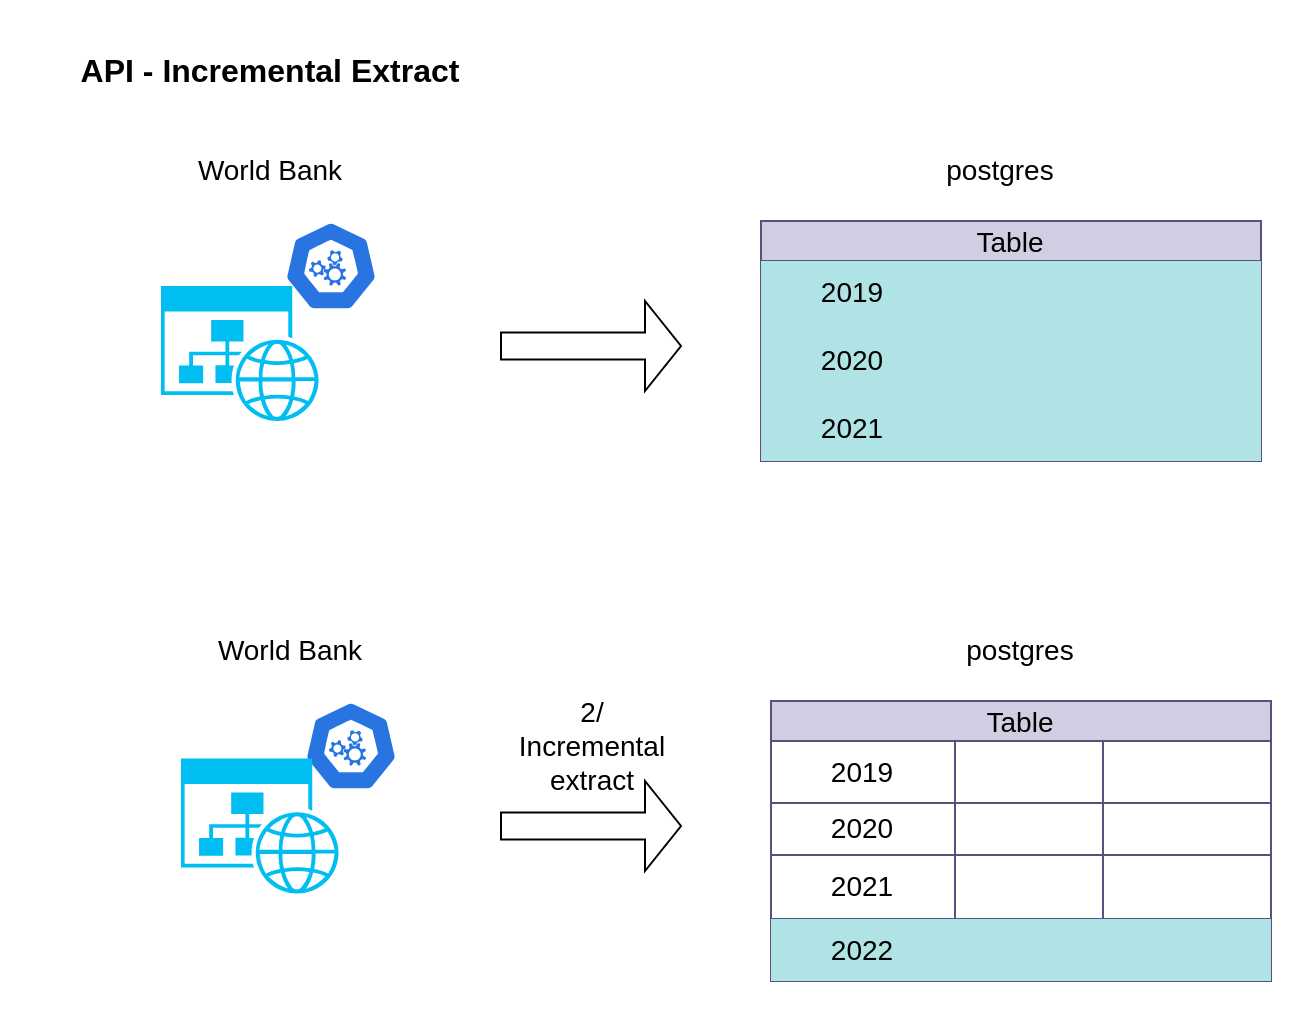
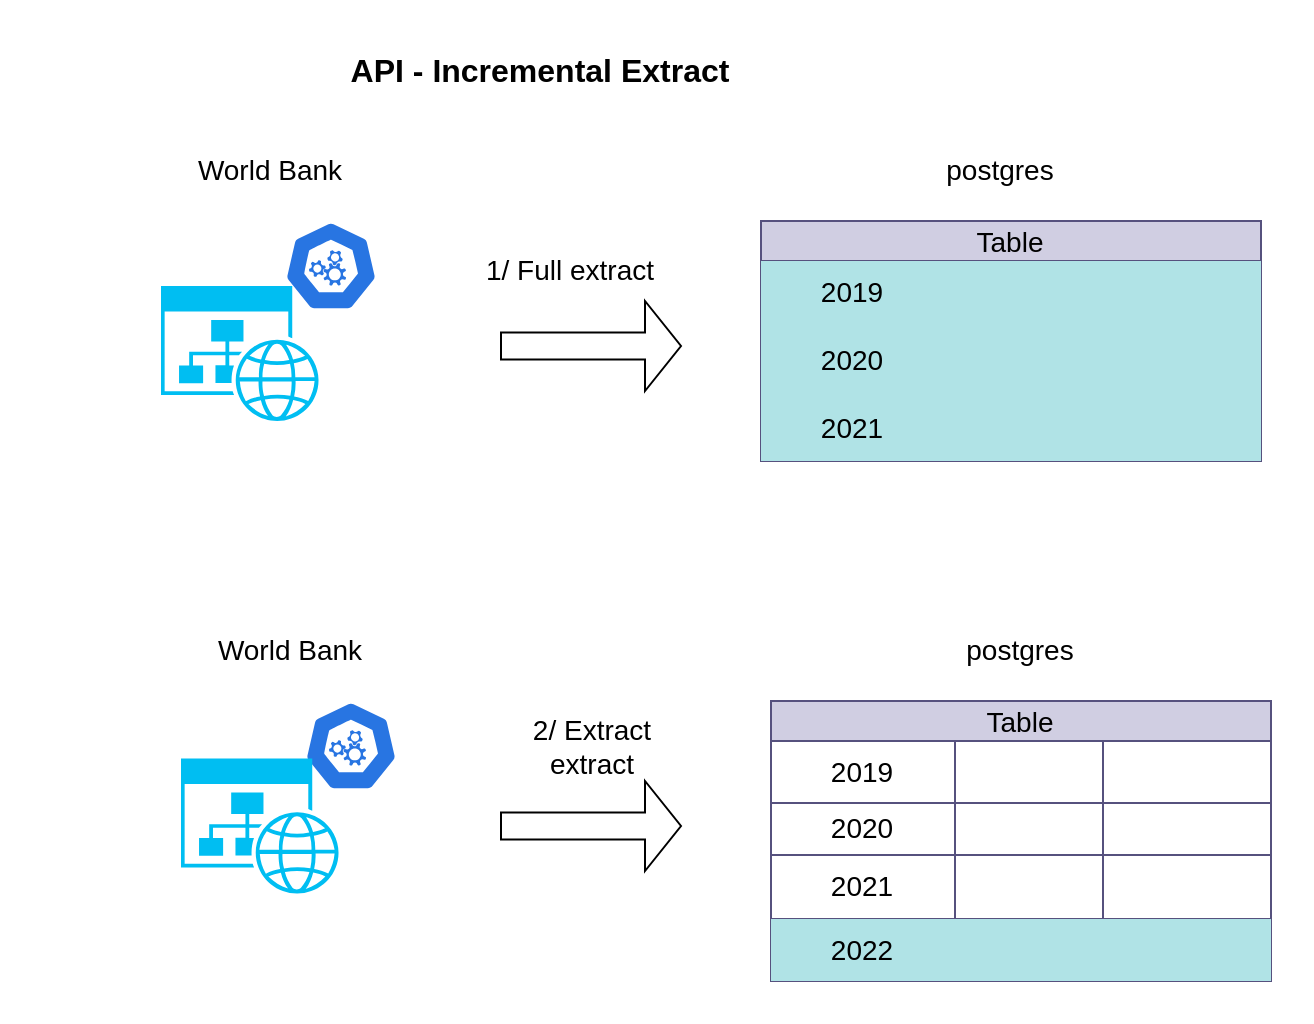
  <mxCell id="0" />
  <mxCell id="1" parent="0" />
  <mxCell id="2" value="" style="rounded=0;whiteSpace=wrap;html=1;aspect=fixed;sketch=0;dashed=0;whitespace=wrap;verticalLabelPosition=bottom;verticalAlign=top;fillColor=#2875E2;strokeColor=#ffffff;points=[[0.005,0.63,0],[0.1,0.2,0],[0.9,0.2,0],[0.5,0,0],[0.995,0.63,0],[0.72,0.99,0],[0.5,1,0],[0.28,0.99,0]];shape=mxgraph.kubernetes.icon2;prIcon=api;" parent="1" vertex="1"><mxGeometry x="120" y="110" width="90" height="45" as="geometry" /></mxCell>
- <mxCell id="3" value="API - Incremental Extract" style="text;html=1;align=center;verticalAlign=middle;whiteSpace=wrap;rounded=0;fontStyle=1;fontSize=16;" parent="1" vertex="1"><mxGeometry x="20" y="20" width="230" height="30" as="geometry" /></mxCell>
+ <mxCell id="3" value="API - Incremental Extract" style="text;html=1;align=center;verticalAlign=middle;whiteSpace=wrap;rounded=0;fontStyle=1;fontSize=16;" parent="1" vertex="1"><mxGeometry x="155" y="20" width="230" height="30" as="geometry" /></mxCell>
  <mxCell id="4" value="World Bank" style="text;html=1;align=center;verticalAlign=middle;whiteSpace=wrap;rounded=0;fontSize=14;" parent="1" vertex="1"><mxGeometry x="95" y="70" width="80" height="30" as="geometry" /></mxCell>
- <mxCell id="5" value="2/ Incremental extract" style="text;html=1;align=center;verticalAlign=middle;whiteSpace=wrap;rounded=0;fontSize=14;" parent="1" vertex="1"><mxGeometry x="251" y="357.5" width="90" height="30" as="geometry" /></mxCell>
+ <mxCell id="5" value="2/ Extract extract" style="text;html=1;align=center;verticalAlign=middle;whiteSpace=wrap;rounded=0;fontSize=14;" parent="1" vertex="1"><mxGeometry x="251" y="357.5" width="90" height="30" as="geometry" /></mxCell>
  <mxCell id="6" value="postgres" style="text;html=1;align=center;verticalAlign=middle;whiteSpace=wrap;rounded=0;fontSize=14;" parent="1" vertex="1"><mxGeometry x="460" y="70" width="80" height="30" as="geometry" /></mxCell>
  <mxCell id="7" value="" style="verticalLabelPosition=bottom;html=1;verticalAlign=top;align=center;strokeColor=none;fillColor=#00BEF2;shape=mxgraph.azure.website_generic;pointerEvents=1;" parent="1" vertex="1"><mxGeometry x="80" y="142.5" width="80" height="67.5" as="geometry" /></mxCell>
  <mxCell id="8" value="" style="shape=singleArrow;whiteSpace=wrap;html=1;" parent="1" vertex="1"><mxGeometry x="250" y="390" width="90" height="45" as="geometry" /></mxCell>
  <mxCell id="9" value="Table" style="shape=table;startSize=20;container=1;collapsible=0;childLayout=tableLayout;strokeColor=#56517e;fontSize=14;fillColor=#d0cee2;" parent="1" vertex="1"><mxGeometry x="385" y="350" width="250" height="140" as="geometry" /></mxCell>
  <mxCell id="10" value="" style="shape=tableRow;horizontal=0;startSize=0;swimlaneHead=0;swimlaneBody=0;strokeColor=inherit;top=0;left=0;bottom=0;right=0;collapsible=0;dropTarget=0;fillColor=none;points=[[0,0.5],[1,0.5]];portConstraint=eastwest;fontSize=14;" parent="9" vertex="1"><mxGeometry y="20" width="250" height="31" as="geometry" /></mxCell>
  <mxCell id="11" value="2019" style="shape=partialRectangle;html=1;whiteSpace=wrap;connectable=0;strokeColor=inherit;overflow=hidden;fillColor=none;top=0;left=0;bottom=0;right=0;pointerEvents=1;fontSize=14;" parent="10" vertex="1"><mxGeometry width="92" height="31" as="geometry"><mxRectangle width="92" height="31" as="alternateBounds" /></mxGeometry></mxCell>
  <mxCell id="12" value="" style="shape=partialRectangle;html=1;whiteSpace=wrap;connectable=0;strokeColor=inherit;overflow=hidden;fillColor=none;top=0;left=0;bottom=0;right=0;pointerEvents=1;fontSize=14;" parent="10" vertex="1"><mxGeometry x="92" width="74" height="31" as="geometry"><mxRectangle width="74" height="31" as="alternateBounds" /></mxGeometry></mxCell>
  <mxCell id="13" value="" style="shape=partialRectangle;html=1;whiteSpace=wrap;connectable=0;strokeColor=inherit;overflow=hidden;fillColor=none;top=0;left=0;bottom=0;right=0;pointerEvents=1;fontSize=14;" parent="10" vertex="1"><mxGeometry x="166" width="84" height="31" as="geometry"><mxRectangle width="84" height="31" as="alternateBounds" /></mxGeometry></mxCell>
  <mxCell id="14" value="" style="shape=tableRow;horizontal=0;startSize=0;swimlaneHead=0;swimlaneBody=0;strokeColor=inherit;top=0;left=0;bottom=0;right=0;collapsible=0;dropTarget=0;fillColor=none;points=[[0,0.5],[1,0.5]];portConstraint=eastwest;fontSize=14;" parent="9" vertex="1"><mxGeometry y="51" width="250" height="26" as="geometry" /></mxCell>
  <mxCell id="15" value="2020" style="shape=partialRectangle;html=1;whiteSpace=wrap;connectable=0;strokeColor=inherit;overflow=hidden;fillColor=none;top=0;left=0;bottom=0;right=0;pointerEvents=1;fontSize=14;" parent="14" vertex="1"><mxGeometry width="92" height="26" as="geometry"><mxRectangle width="92" height="26" as="alternateBounds" /></mxGeometry></mxCell>
  <mxCell id="16" value="" style="shape=partialRectangle;html=1;whiteSpace=wrap;connectable=0;strokeColor=inherit;overflow=hidden;fillColor=none;top=0;left=0;bottom=0;right=0;pointerEvents=1;fontSize=14;" parent="14" vertex="1"><mxGeometry x="92" width="74" height="26" as="geometry"><mxRectangle width="74" height="26" as="alternateBounds" /></mxGeometry></mxCell>
  <mxCell id="17" value="" style="shape=partialRectangle;html=1;whiteSpace=wrap;connectable=0;strokeColor=inherit;overflow=hidden;fillColor=none;top=0;left=0;bottom=0;right=0;pointerEvents=1;fontSize=14;" parent="14" vertex="1"><mxGeometry x="166" width="84" height="26" as="geometry"><mxRectangle width="84" height="26" as="alternateBounds" /></mxGeometry></mxCell>
  <mxCell id="18" value="" style="shape=tableRow;horizontal=0;startSize=0;swimlaneHead=0;swimlaneBody=0;strokeColor=inherit;top=0;left=0;bottom=0;right=0;collapsible=0;dropTarget=0;fillColor=none;points=[[0,0.5],[1,0.5]];portConstraint=eastwest;fontSize=14;" parent="9" vertex="1"><mxGeometry y="77" width="250" height="32" as="geometry" /></mxCell>
  <mxCell id="19" value="2021" style="shape=partialRectangle;html=1;whiteSpace=wrap;connectable=0;strokeColor=inherit;overflow=hidden;fillColor=none;top=0;left=0;bottom=0;right=0;pointerEvents=1;fontSize=14;" parent="18" vertex="1"><mxGeometry width="92" height="32" as="geometry"><mxRectangle width="92" height="32" as="alternateBounds" /></mxGeometry></mxCell>
  <mxCell id="20" value="" style="shape=partialRectangle;html=1;whiteSpace=wrap;connectable=0;strokeColor=inherit;overflow=hidden;fillColor=none;top=0;left=0;bottom=0;right=0;pointerEvents=1;fontSize=14;" parent="18" vertex="1"><mxGeometry x="92" width="74" height="32" as="geometry"><mxRectangle width="74" height="32" as="alternateBounds" /></mxGeometry></mxCell>
  <mxCell id="21" value="" style="shape=partialRectangle;html=1;whiteSpace=wrap;connectable=0;strokeColor=inherit;overflow=hidden;fillColor=none;top=0;left=0;bottom=0;right=0;pointerEvents=1;fontSize=14;" parent="18" vertex="1"><mxGeometry x="166" width="84" height="32" as="geometry"><mxRectangle width="84" height="32" as="alternateBounds" /></mxGeometry></mxCell>
  <mxCell id="22" style="shape=tableRow;horizontal=0;startSize=0;swimlaneHead=0;swimlaneBody=0;strokeColor=inherit;top=0;left=0;bottom=0;right=0;collapsible=0;dropTarget=0;fillColor=none;points=[[0,0.5],[1,0.5]];portConstraint=eastwest;fontSize=14;" parent="9" vertex="1"><mxGeometry y="109" width="250" height="31" as="geometry" /></mxCell>
  <mxCell id="23" value="2022" style="shape=partialRectangle;html=1;whiteSpace=wrap;connectable=0;strokeColor=#0e8088;overflow=hidden;fillColor=#b0e3e6;top=0;left=0;bottom=0;right=0;pointerEvents=1;fontSize=14;" parent="22" vertex="1"><mxGeometry width="92" height="31" as="geometry"><mxRectangle width="92" height="31" as="alternateBounds" /></mxGeometry></mxCell>
  <mxCell id="24" style="shape=partialRectangle;html=1;whiteSpace=wrap;connectable=0;strokeColor=#0e8088;overflow=hidden;fillColor=#b0e3e6;top=0;left=0;bottom=0;right=0;pointerEvents=1;fontSize=14;" parent="22" vertex="1"><mxGeometry x="92" width="74" height="31" as="geometry"><mxRectangle width="74" height="31" as="alternateBounds" /></mxGeometry></mxCell>
  <mxCell id="25" style="shape=partialRectangle;html=1;whiteSpace=wrap;connectable=0;strokeColor=#0e8088;overflow=hidden;fillColor=#b0e3e6;top=0;left=0;bottom=0;right=0;pointerEvents=1;fontSize=14;" parent="22" vertex="1"><mxGeometry x="166" width="84" height="31" as="geometry"><mxRectangle width="84" height="31" as="alternateBounds" /></mxGeometry></mxCell>
  <mxCell id="26" value="" style="rounded=0;whiteSpace=wrap;html=1;aspect=fixed;sketch=0;dashed=0;whitespace=wrap;verticalLabelPosition=bottom;verticalAlign=top;fillColor=#2875E2;strokeColor=#ffffff;points=[[0.005,0.63,0],[0.1,0.2,0],[0.9,0.2,0],[0.5,0,0],[0.995,0.63,0],[0.72,0.99,0],[0.5,1,0],[0.28,0.99,0]];shape=mxgraph.kubernetes.icon2;prIcon=api;" parent="1" vertex="1"><mxGeometry x="130" y="350" width="90" height="45" as="geometry" /></mxCell>
  <mxCell id="27" value="World Bank" style="text;html=1;align=center;verticalAlign=middle;whiteSpace=wrap;rounded=0;fontSize=14;" parent="1" vertex="1"><mxGeometry x="105" y="310" width="80" height="30" as="geometry" /></mxCell>
+ <mxCell id="28" value="1/ Full extract" style="text;html=1;align=center;verticalAlign=middle;whiteSpace=wrap;rounded=0;fontSize=14;" parent="1" vertex="1"><mxGeometry x="240" y="120" width="90" height="30" as="geometry" /></mxCell>
  <mxCell id="29" value="postgres" style="text;html=1;align=center;verticalAlign=middle;whiteSpace=wrap;rounded=0;fontSize=14;" parent="1" vertex="1"><mxGeometry x="470" y="310" width="80" height="30" as="geometry" /></mxCell>
  <mxCell id="30" value="" style="verticalLabelPosition=bottom;html=1;verticalAlign=top;align=center;strokeColor=none;fillColor=#00BEF2;shape=mxgraph.azure.website_generic;pointerEvents=1;" parent="1" vertex="1"><mxGeometry x="90" y="378.75" width="80" height="67.5" as="geometry" /></mxCell>
  <mxCell id="31" value="Table" style="shape=table;startSize=20;container=1;collapsible=0;childLayout=tableLayout;strokeColor=#56517e;fontSize=14;fillColor=#d0cee2;" parent="1" vertex="1"><mxGeometry x="380" y="110" width="250" height="120" as="geometry" /></mxCell>
  <mxCell id="32" value="" style="shape=tableRow;horizontal=0;startSize=0;swimlaneHead=0;swimlaneBody=0;strokeColor=inherit;top=0;left=0;bottom=0;right=0;collapsible=0;dropTarget=0;fillColor=none;points=[[0,0.5],[1,0.5]];portConstraint=eastwest;fontSize=14;" parent="31" vertex="1"><mxGeometry y="20" width="250" height="32" as="geometry" /></mxCell>
  <mxCell id="33" value="2019" style="shape=partialRectangle;html=1;whiteSpace=wrap;connectable=0;strokeColor=#0e8088;overflow=hidden;fillColor=#b0e3e6;top=0;left=0;bottom=0;right=0;pointerEvents=1;fontSize=14;" parent="32" vertex="1"><mxGeometry width="92" height="32" as="geometry"><mxRectangle width="92" height="32" as="alternateBounds" /></mxGeometry></mxCell>
  <mxCell id="34" value="" style="shape=partialRectangle;html=1;whiteSpace=wrap;connectable=0;strokeColor=#0e8088;overflow=hidden;fillColor=#b0e3e6;top=0;left=0;bottom=0;right=0;pointerEvents=1;fontSize=14;" parent="32" vertex="1"><mxGeometry x="92" width="74" height="32" as="geometry"><mxRectangle width="74" height="32" as="alternateBounds" /></mxGeometry></mxCell>
  <mxCell id="35" value="" style="shape=partialRectangle;html=1;whiteSpace=wrap;connectable=0;strokeColor=#0e8088;overflow=hidden;fillColor=#b0e3e6;top=0;left=0;bottom=0;right=0;pointerEvents=1;fontSize=14;" parent="32" vertex="1"><mxGeometry x="166" width="84" height="32" as="geometry"><mxRectangle width="84" height="32" as="alternateBounds" /></mxGeometry></mxCell>
  <mxCell id="36" value="" style="shape=tableRow;horizontal=0;startSize=0;swimlaneHead=0;swimlaneBody=0;strokeColor=inherit;top=0;left=0;bottom=0;right=0;collapsible=0;dropTarget=0;fillColor=none;points=[[0,0.5],[1,0.5]];portConstraint=eastwest;fontSize=14;" parent="31" vertex="1"><mxGeometry y="52" width="250" height="36" as="geometry" /></mxCell>
  <mxCell id="37" value="2020" style="shape=partialRectangle;html=1;whiteSpace=wrap;connectable=0;strokeColor=#0e8088;overflow=hidden;fillColor=#b0e3e6;top=0;left=0;bottom=0;right=0;pointerEvents=1;fontSize=14;" parent="36" vertex="1"><mxGeometry width="92" height="36" as="geometry"><mxRectangle width="92" height="36" as="alternateBounds" /></mxGeometry></mxCell>
  <mxCell id="38" value="" style="shape=partialRectangle;html=1;whiteSpace=wrap;connectable=0;strokeColor=#0e8088;overflow=hidden;fillColor=#b0e3e6;top=0;left=0;bottom=0;right=0;pointerEvents=1;fontSize=14;" parent="36" vertex="1"><mxGeometry x="92" width="74" height="36" as="geometry"><mxRectangle width="74" height="36" as="alternateBounds" /></mxGeometry></mxCell>
  <mxCell id="39" value="" style="shape=partialRectangle;html=1;whiteSpace=wrap;connectable=0;strokeColor=#0e8088;overflow=hidden;fillColor=#b0e3e6;top=0;left=0;bottom=0;right=0;pointerEvents=1;fontSize=14;" parent="36" vertex="1"><mxGeometry x="166" width="84" height="36" as="geometry"><mxRectangle width="84" height="36" as="alternateBounds" /></mxGeometry></mxCell>
  <mxCell id="40" value="" style="shape=tableRow;horizontal=0;startSize=0;swimlaneHead=0;swimlaneBody=0;strokeColor=inherit;top=0;left=0;bottom=0;right=0;collapsible=0;dropTarget=0;fillColor=none;points=[[0,0.5],[1,0.5]];portConstraint=eastwest;fontSize=14;" parent="31" vertex="1"><mxGeometry y="88" width="250" height="32" as="geometry" /></mxCell>
  <mxCell id="41" value="2021" style="shape=partialRectangle;html=1;whiteSpace=wrap;connectable=0;strokeColor=#0e8088;overflow=hidden;fillColor=#b0e3e6;top=0;left=0;bottom=0;right=0;pointerEvents=1;fontSize=14;" parent="40" vertex="1"><mxGeometry width="92" height="32" as="geometry"><mxRectangle width="92" height="32" as="alternateBounds" /></mxGeometry></mxCell>
  <mxCell id="42" value="" style="shape=partialRectangle;html=1;whiteSpace=wrap;connectable=0;strokeColor=#0e8088;overflow=hidden;fillColor=#b0e3e6;top=0;left=0;bottom=0;right=0;pointerEvents=1;fontSize=14;" parent="40" vertex="1"><mxGeometry x="92" width="74" height="32" as="geometry"><mxRectangle width="74" height="32" as="alternateBounds" /></mxGeometry></mxCell>
  <mxCell id="43" value="" style="shape=partialRectangle;html=1;whiteSpace=wrap;connectable=0;strokeColor=#0e8088;overflow=hidden;fillColor=#b0e3e6;top=0;left=0;bottom=0;right=0;pointerEvents=1;fontSize=14;" parent="40" vertex="1"><mxGeometry x="166" width="84" height="32" as="geometry"><mxRectangle width="84" height="32" as="alternateBounds" /></mxGeometry></mxCell>
  <mxCell id="44" value="" style="shape=singleArrow;whiteSpace=wrap;html=1;" parent="1" vertex="1"><mxGeometry x="250" y="150" width="90" height="45" as="geometry" /></mxCell>
